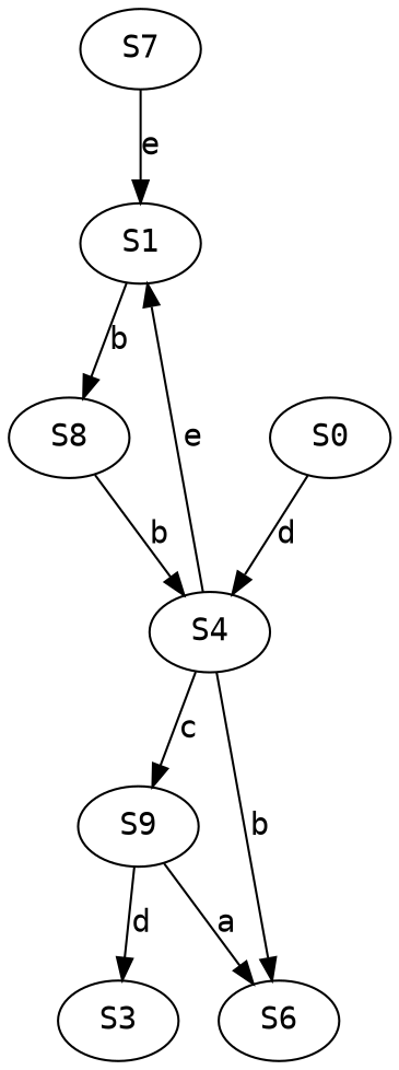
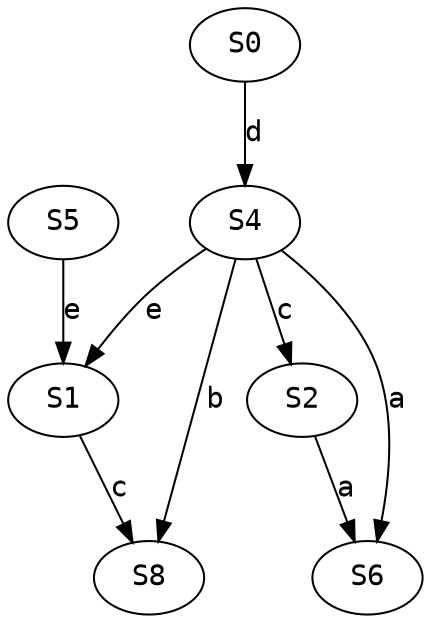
  strict digraph {
    fontname="DejaVu Sans Mono"
    node [fontname="DejaVu Sans Mono"]
    edge [fontname="DejaVu Sans Mono"]
-   S5 [label=S7]
+   S5
    S1
    S8
-   S2 [label=S9]
+   S2
    S6
-   S3
    S4
    S0
    S5 -> S1 [label=e]
-   S1 -> S8 [label=b]
+   S1 -> S8 [label=c]
    S2 -> S6 [label=a]
-   S2 -> S3 [label=d]
    S4 -> S1 [label=e]
-   S8 -> S4 [label=b]
+   S4 -> S8 [label=b]
    S4 -> S2 [label=c]
-   S4 -> S6 [label=b]
+   S4 -> S6 [label=a]
    S0 -> S4 [label=d]
  }
